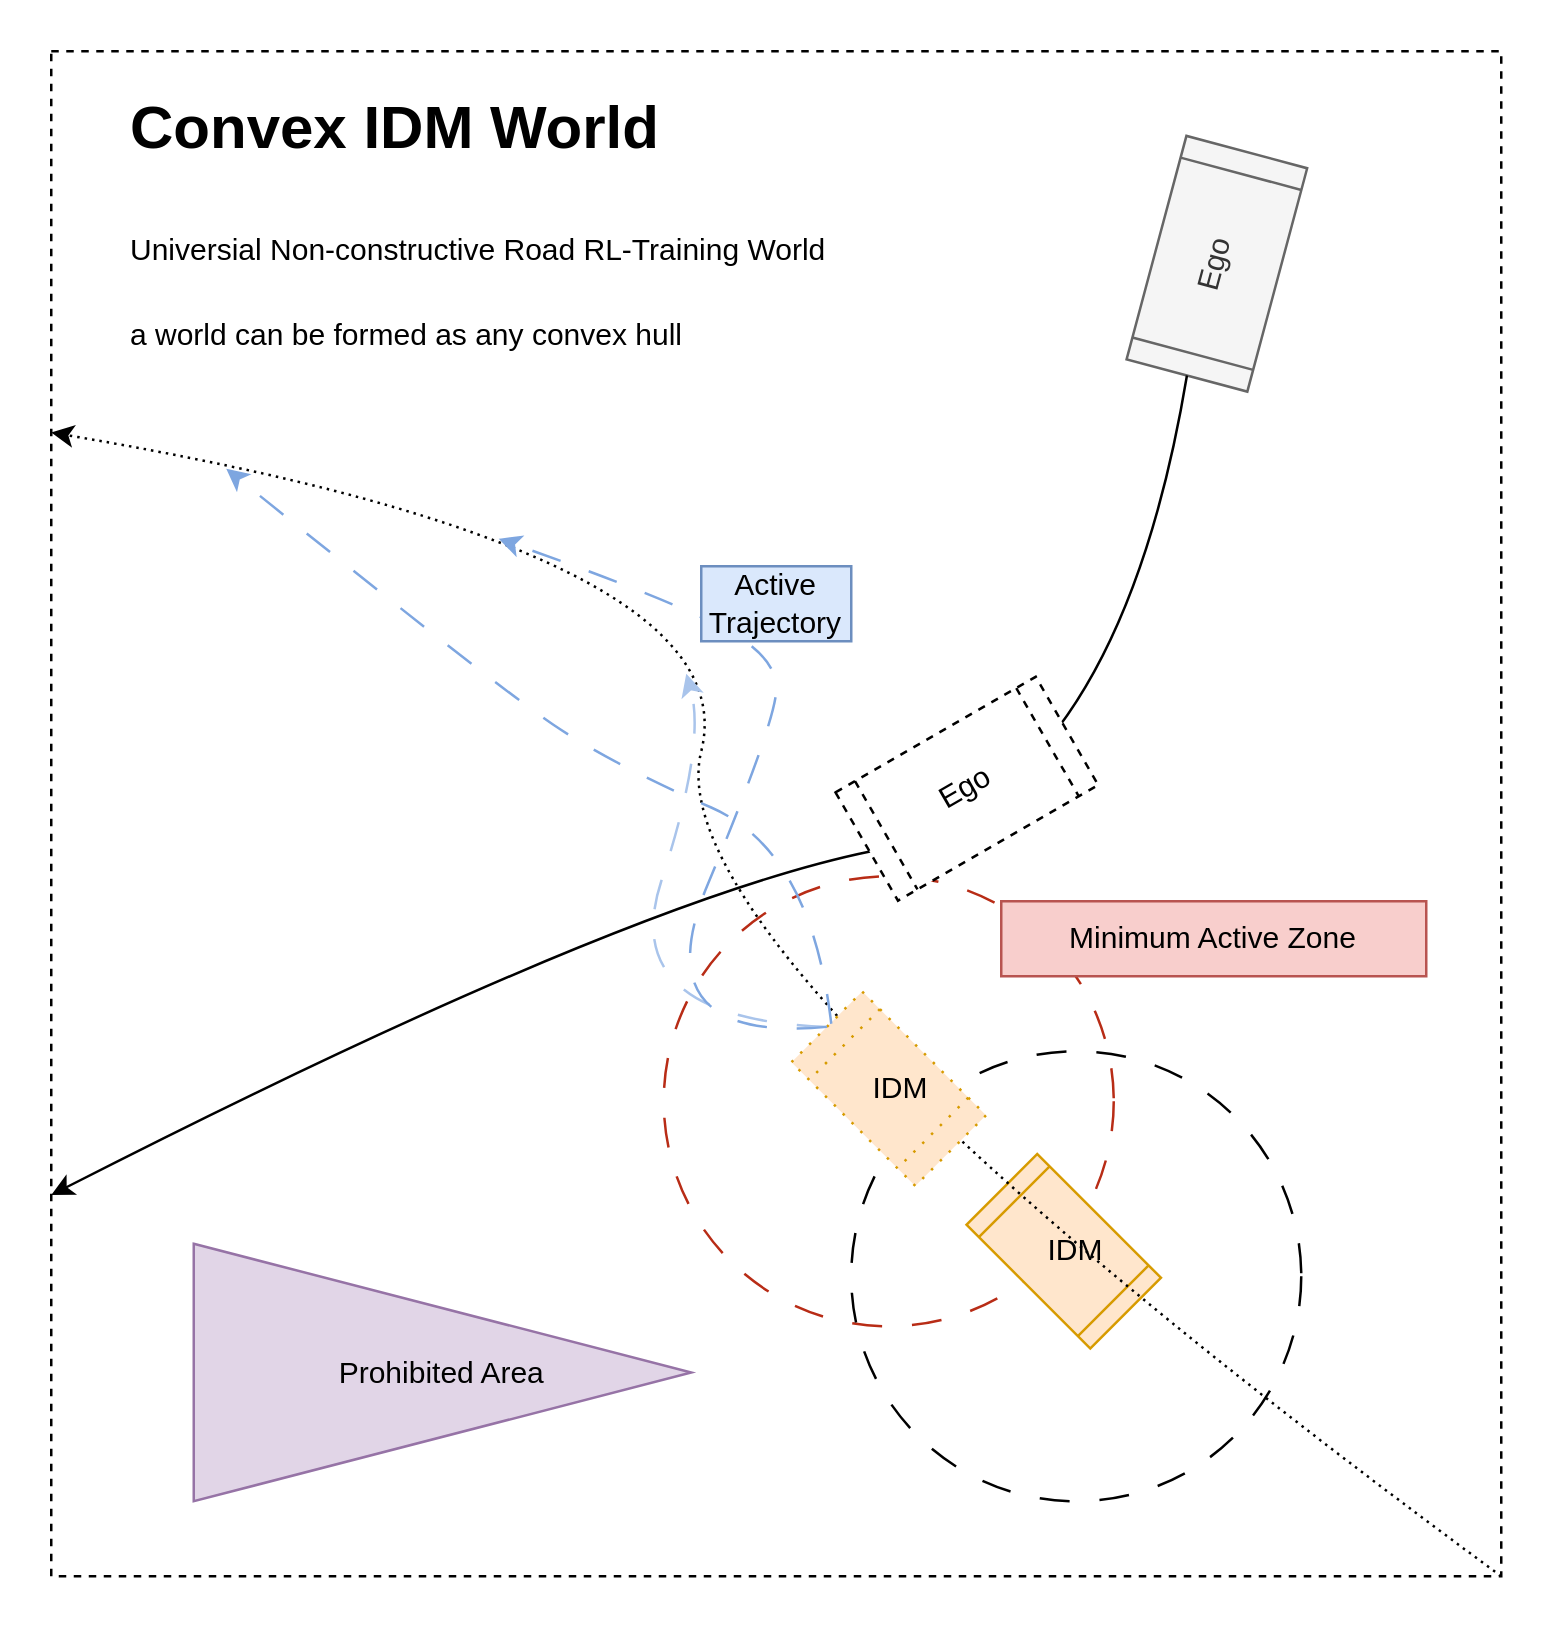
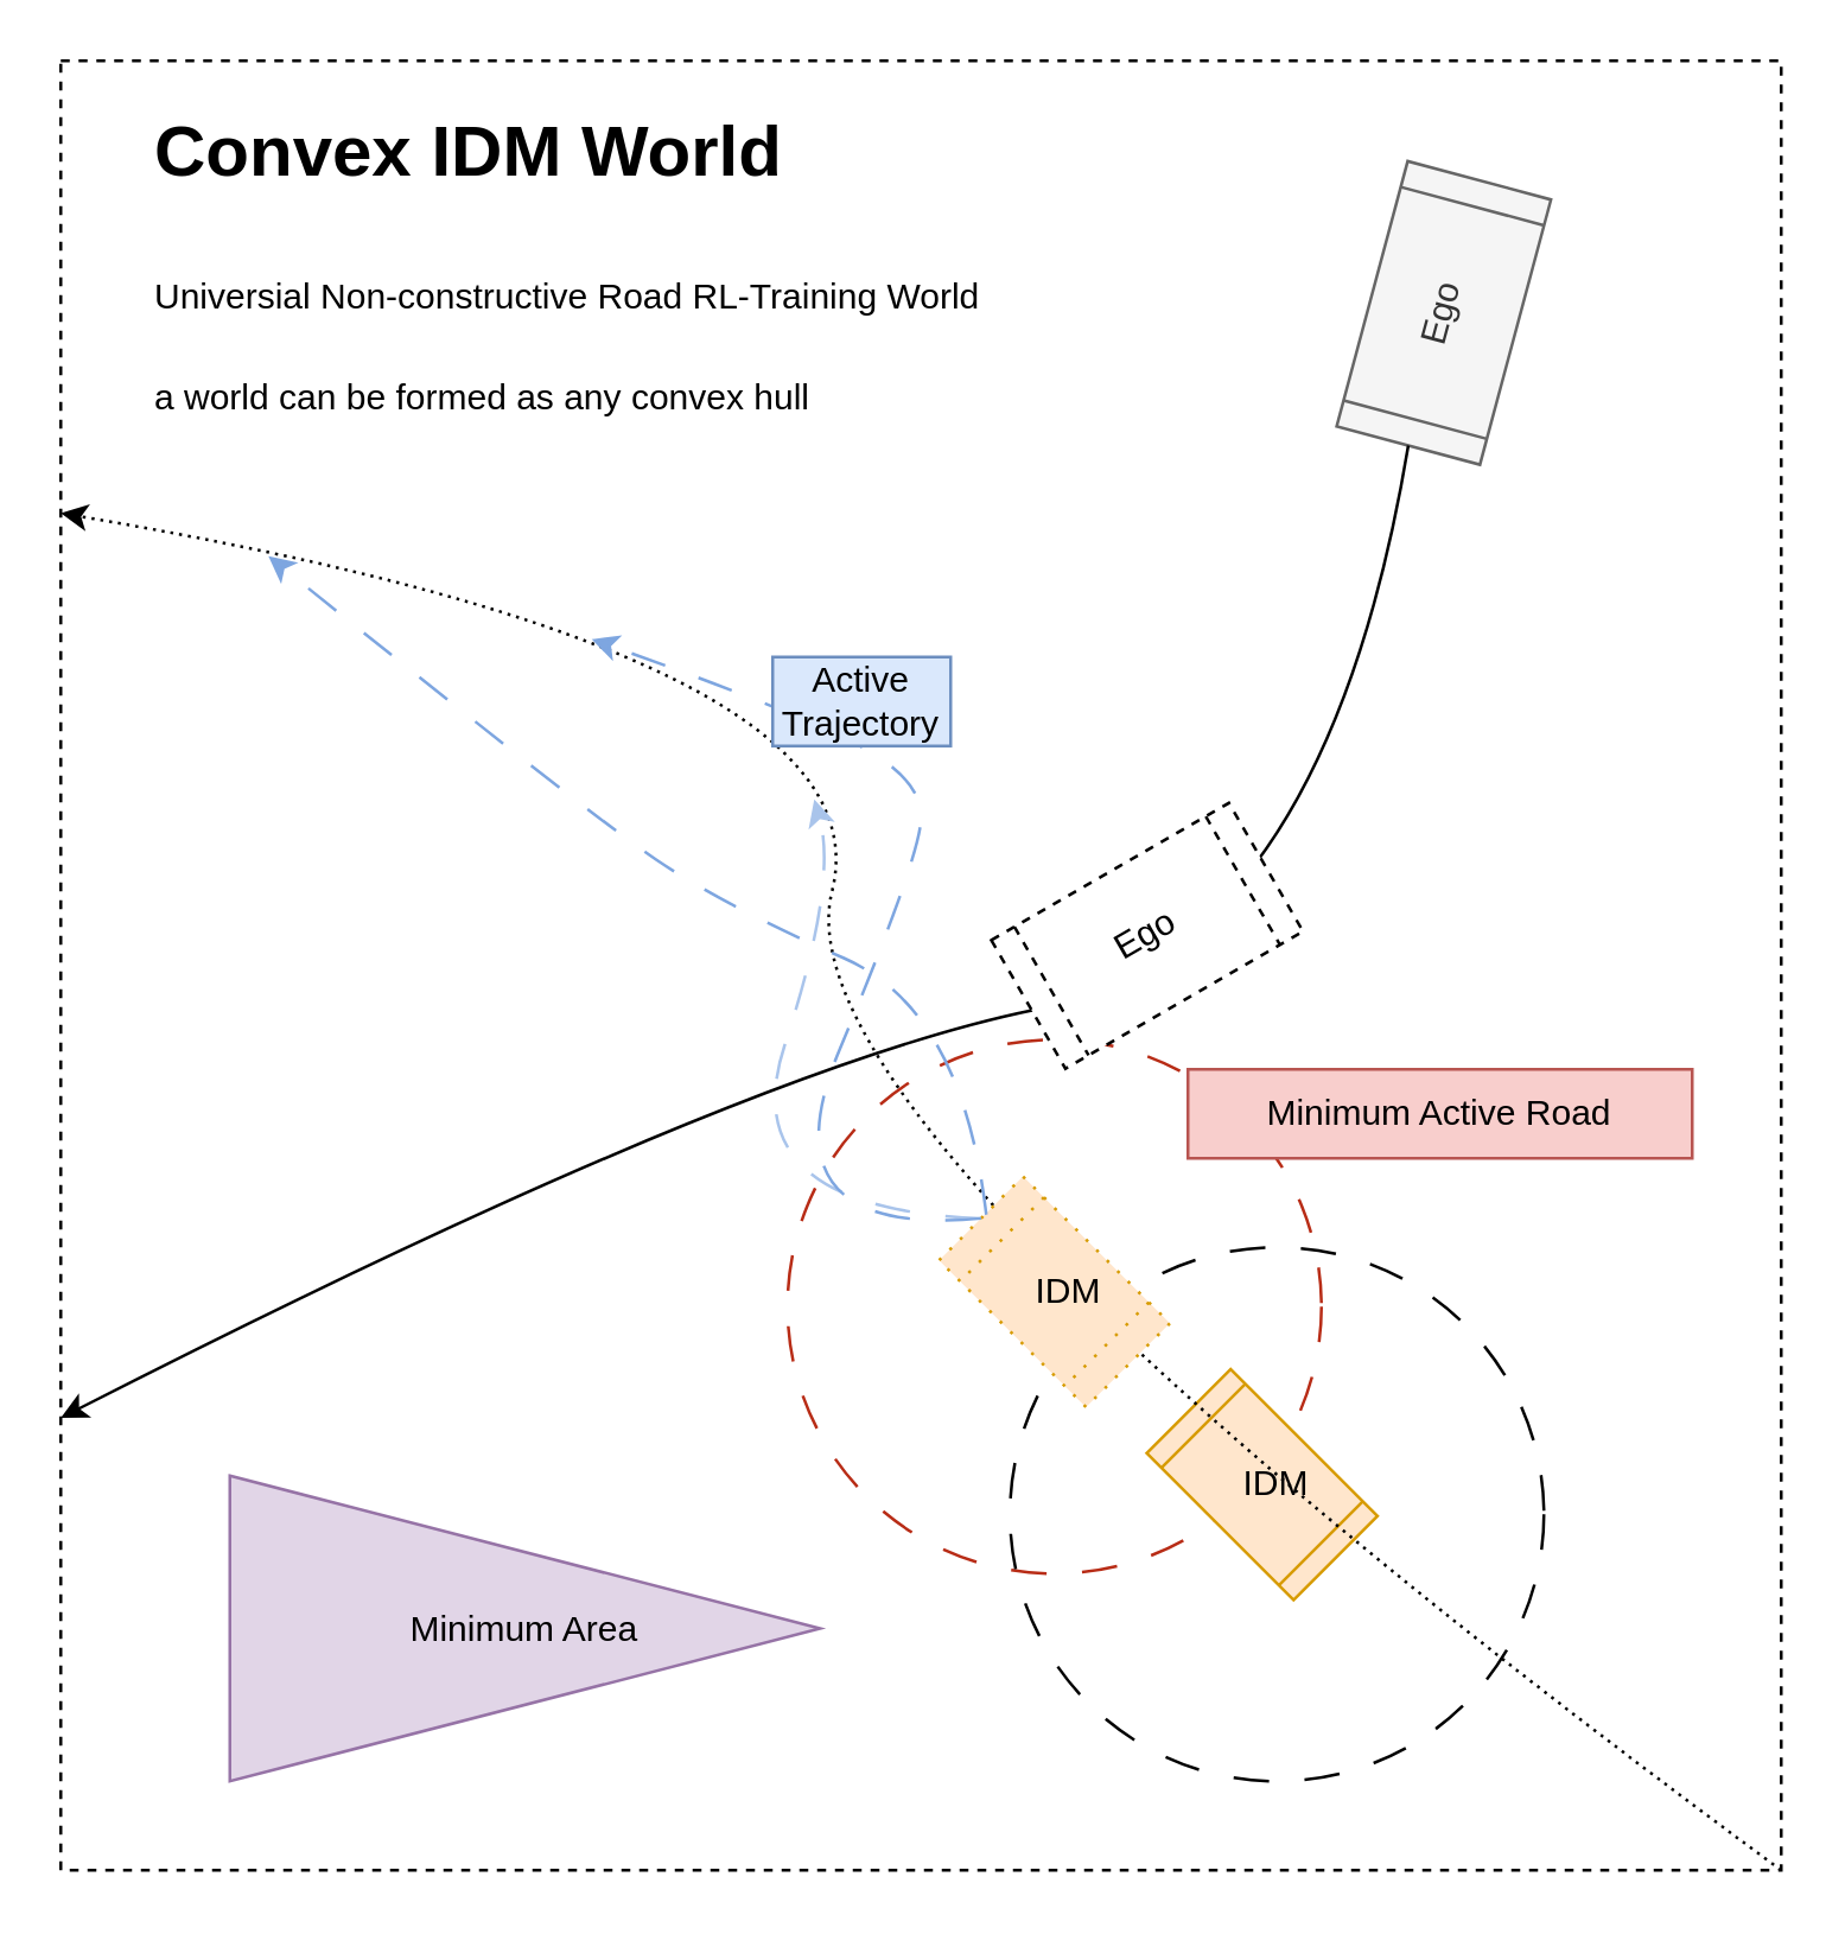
  <mxCell id="0" />
  <mxCell id="1" parent="0" />
  <mxCell id="2" value="" style="rounded=0;whiteSpace=wrap;html=1;dashed=1;" parent="1" vertex="1"><mxGeometry x="20" y="20" width="580" height="610" as="geometry" /></mxCell>
  <mxCell id="3" value="" style="ellipse;whiteSpace=wrap;html=1;aspect=fixed;fillColor=none;dashed=1;dashPattern=12 12;strokeColor=#B82C16;" parent="1" vertex="1"><mxGeometry x="265" y="350" width="180" height="180" as="geometry" /></mxCell>
  <mxCell id="4" value="" style="ellipse;whiteSpace=wrap;html=1;aspect=fixed;fillColor=none;dashed=1;dashPattern=12 12;" parent="1" vertex="1"><mxGeometry x="340" y="420" width="180" height="180" as="geometry" /></mxCell>
  <mxCell id="5" value="" style="shape=process;whiteSpace=wrap;html=1;backgroundOutline=1;rotation=45;fillColor=#ffe6cc;strokeColor=#d79b00;" parent="1" vertex="1"><mxGeometry x="390" y="480" width="70" height="40" as="geometry" /></mxCell>
  <mxCell id="6" value="" style="curved=1;endArrow=classic;html=1;rounded=0;entryX=0;entryY=0.25;entryDx=0;entryDy=0;exitX=1;exitY=1;exitDx=0;exitDy=0;dashed=1;dashPattern=1 2;" parent="1" source="2" target="2" edge="1"><mxGeometry width="50" height="50" relative="1" as="geometry"><mxPoint x="300" y="270" as="sourcePoint" /><mxPoint x="350" y="220" as="targetPoint" /><Array as="points"><mxPoint x="260" y="380" /><mxPoint x="300" y="220" /></Array></mxGeometry></mxCell>
  <mxCell id="7" value="Ego" style="shape=process;whiteSpace=wrap;html=1;backgroundOutline=1;rotation=-75;fillColor=#f5f5f5;fontColor=#333333;strokeColor=#666666;" parent="1" vertex="1"><mxGeometry x="440" y="80" width="92.5" height="50" as="geometry" /></mxCell>
  <mxCell id="8" value="" style="curved=1;endArrow=classic;html=1;rounded=0;exitX=0;exitY=0.5;exitDx=0;exitDy=0;entryX=0;entryY=0.75;entryDx=0;entryDy=0;" parent="1" source="7" target="2" edge="1"><mxGeometry width="50" height="50" relative="1" as="geometry"><mxPoint x="300" y="270" as="sourcePoint" /><mxPoint x="350" y="220" as="targetPoint" /><Array as="points"><mxPoint x="446" y="320" /><mxPoint x="250" y="360" /></Array></mxGeometry></mxCell>
  <mxCell id="9" value="IDM" style="text;html=1;align=center;verticalAlign=middle;whiteSpace=wrap;rounded=0;" parent="1" vertex="1"><mxGeometry x="400" y="485" width="60" height="30" as="geometry" /></mxCell>
  <mxCell id="10" value="Ego" style="shape=process;whiteSpace=wrap;html=1;backgroundOutline=1;rotation=-30;dashed=1;" parent="1" vertex="1"><mxGeometry x="340" y="290" width="92.5" height="50" as="geometry" /></mxCell>
  <mxCell id="11" value="" style="shape=process;whiteSpace=wrap;html=1;backgroundOutline=1;rotation=45;fillColor=#ffe6cc;strokeColor=#d79b00;dashed=1;dashPattern=1 4;size=0.143;" parent="1" vertex="1"><mxGeometry x="320" y="415" width="70" height="40" as="geometry" /></mxCell>
  <mxCell id="12" value="IDM" style="text;html=1;align=center;verticalAlign=middle;whiteSpace=wrap;rounded=0;" parent="1" vertex="1"><mxGeometry x="330" y="420" width="60" height="30" as="geometry" /></mxCell>
- <mxCell id="13" value="Minimum Active Zone" style="text;html=1;align=center;verticalAlign=middle;whiteSpace=wrap;rounded=0;fillColor=#f8cecc;strokeColor=#b85450;" parent="1" vertex="1"><mxGeometry x="400" y="360" width="170" height="30" as="geometry" /></mxCell>
+ <mxCell id="13" value="Minimum Active Road" style="text;html=1;align=center;verticalAlign=middle;whiteSpace=wrap;rounded=0;fillColor=#f8cecc;strokeColor=#b85450;" parent="1" vertex="1"><mxGeometry x="400" y="360" width="170" height="30" as="geometry" /></mxCell>
  <mxCell id="14" value="&lt;h1 style=&quot;margin-top: 0px;&quot;&gt;&lt;span style=&quot;background-color: initial;&quot;&gt;Convex IDM World&lt;/span&gt;&lt;/h1&gt;&lt;h1 style=&quot;margin-top: 0px;&quot;&gt;&lt;span style=&quot;background-color: initial; font-size: 12px; font-weight: normal;&quot;&gt;Universial Non-constructive Road RL-Training World&lt;/span&gt;&lt;br&gt;&lt;/h1&gt;&lt;div&gt;a world can be formed as any convex hull&lt;/div&gt;" style="text;html=1;whiteSpace=wrap;overflow=hidden;rounded=0;" parent="1" vertex="1"><mxGeometry x="50" y="30" width="350" height="120" as="geometry" /></mxCell>
  <mxCell id="15" value="" style="curved=1;endArrow=classic;html=1;rounded=0;exitX=0;exitY=0.5;exitDx=0;exitDy=0;dashed=1;dashPattern=12 12;strokeColor=#A9C4EB;" parent="1" source="11" edge="1"><mxGeometry width="50" height="50" relative="1" as="geometry"><mxPoint x="299" y="341" as="sourcePoint" /><mxPoint x="274" y="269" as="targetPoint" /><Array as="points"><mxPoint x="246" y="407" /><mxPoint x="282" y="297" /></Array></mxGeometry></mxCell>
  <mxCell id="16" value="" style="curved=1;endArrow=classic;html=1;rounded=0;exitX=0;exitY=0.5;exitDx=0;exitDy=0;dashed=1;dashPattern=12 12;strokeColor=#7EA6E0;" parent="1" source="11" edge="1"><mxGeometry width="50" height="50" relative="1" as="geometry"><mxPoint x="340" y="420" as="sourcePoint" /><mxPoint x="199" y="215" as="targetPoint" /><Array as="points"><mxPoint x="256" y="417" /><mxPoint x="309" y="290" /><mxPoint x="311" y="262" /><mxPoint x="264" y="238" /></Array></mxGeometry></mxCell>
  <mxCell id="17" value="" style="curved=1;endArrow=classic;html=1;rounded=0;dashed=1;dashPattern=12 12;strokeColor=#7EA6E0;" parent="1" edge="1"><mxGeometry width="50" height="50" relative="1" as="geometry"><mxPoint x="332" y="409" as="sourcePoint" /><mxPoint x="90" y="187" as="targetPoint" /><Array as="points"><mxPoint x="324" y="340" /><mxPoint x="244" y="305" /><mxPoint x="198" y="274" /></Array></mxGeometry></mxCell>
- <mxCell id="18" value="Active Trajectory" style="text;html=1;align=center;verticalAlign=middle;whiteSpace=wrap;rounded=0;fillColor=#dae8fc;strokeColor=#6c8ebf;" vertex="1" parent="1"><mxGeometry x="280" y="226" width="60" height="30" as="geometry" /></mxCell>
- <mxCell id="19" value="Prohibited Area" style="triangle;whiteSpace=wrap;html=1;fillColor=#e1d5e7;strokeColor=#9673a6;" vertex="1" parent="1"><mxGeometry x="77" y="497" width="199" height="103" as="geometry" /></mxCell>
+ <mxCell id="18" value="Active Trajectory" style="text;html=1;align=center;verticalAlign=middle;whiteSpace=wrap;rounded=0;fillColor=#dae8fc;strokeColor=#6c8ebf;" vertex="1" parent="1"><mxGeometry x="260" y="221" width="60" height="30" as="geometry" /></mxCell>
+ <mxCell id="19" value="Minimum Area" style="triangle;whiteSpace=wrap;html=1;fillColor=#e1d5e7;strokeColor=#9673a6;" vertex="1" parent="1"><mxGeometry x="77" y="497" width="199" height="103" as="geometry" /></mxCell>
